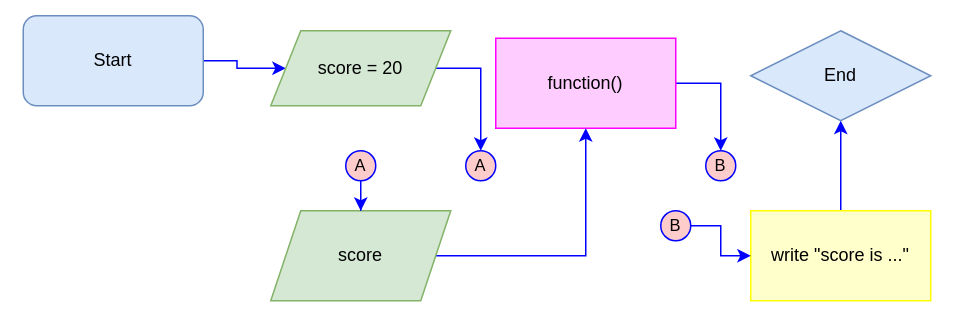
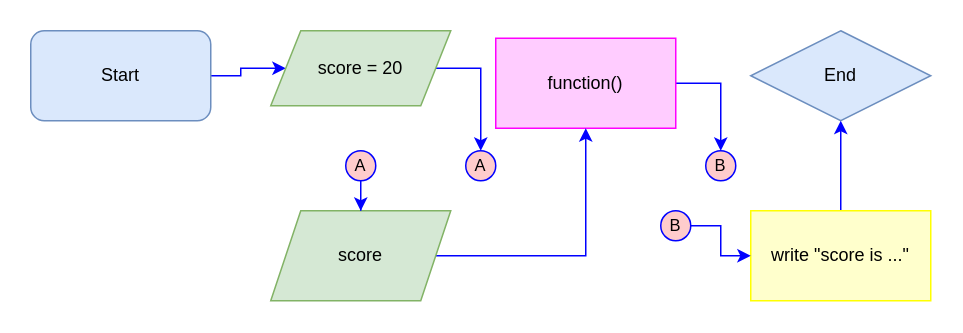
  <mxCell id="0" />
  <mxCell id="1" parent="0" />
  <mxCell id="2" style="edgeStyle=orthogonalEdgeStyle;shape=connector;rounded=0;orthogonalLoop=1;jettySize=auto;html=1;labelBackgroundColor=default;strokeColor=#0000FF;fontFamily=Helvetica;fontSize=10;fontColor=#0000FF;endArrow=classic;" parent="1" source="3" target="5" edge="1"><mxGeometry relative="1" as="geometry" /></mxCell>
- <mxCell id="3" value="Start" style="rounded=1;whiteSpace=wrap;html=1;fillColor=#dae8fc;strokeColor=#6c8ebf;" parent="1" vertex="1"><mxGeometry x="15" y="10" width="120" height="60" as="geometry" /></mxCell>
+ <mxCell id="3" value="Start" style="rounded=1;whiteSpace=wrap;html=1;fillColor=#dae8fc;strokeColor=#6c8ebf;" parent="1" vertex="1"><mxGeometry x="20" y="20" width="120" height="60" as="geometry" /></mxCell>
  <mxCell id="4" style="edgeStyle=orthogonalEdgeStyle;shape=connector;rounded=0;orthogonalLoop=1;jettySize=auto;html=1;labelBackgroundColor=default;strokeColor=#0000FF;fontFamily=Helvetica;fontSize=10;fontColor=#0000FF;endArrow=classic;" edge="1" parent="1" source="5" target="17"><mxGeometry relative="1" as="geometry" /></mxCell>
  <mxCell id="5" value="score = 20" style="shape=parallelogram;perimeter=parallelogramPerimeter;whiteSpace=wrap;html=1;fixedSize=1;fillColor=#d5e8d4;strokeColor=#82b366;" parent="1" vertex="1"><mxGeometry x="180" y="20" width="120" height="50" as="geometry" /></mxCell>
  <mxCell id="6" value="End" style="rhombus;whiteSpace=wrap;html=1;fillColor=#dae8fc;strokeColor=#6c8ebf;" parent="1" vertex="1"><mxGeometry x="500" y="20" width="120" height="60" as="geometry" /></mxCell>
  <mxCell id="7" style="edgeStyle=orthogonalEdgeStyle;shape=connector;rounded=0;orthogonalLoop=1;jettySize=auto;html=1;labelBackgroundColor=default;strokeColor=#0000FF;fontFamily=Helvetica;fontSize=10;fontColor=#0000FF;endArrow=classic;" edge="1" parent="1" source="8" target="18"><mxGeometry relative="1" as="geometry" /></mxCell>
  <mxCell id="8" value="function()" style="rounded=0;whiteSpace=wrap;html=1;fillColor=#FFCCFF;strokeColor=#FF00FF;" parent="1" vertex="1"><mxGeometry x="330" y="25" width="120" height="60" as="geometry" /></mxCell>
  <mxCell id="9" style="edgeStyle=orthogonalEdgeStyle;shape=connector;rounded=0;orthogonalLoop=1;jettySize=auto;html=1;labelBackgroundColor=default;strokeColor=#0000FF;fontFamily=Helvetica;fontSize=10;fontColor=#0000FF;endArrow=classic;" edge="1" parent="1" source="10" target="6"><mxGeometry relative="1" as="geometry" /></mxCell>
  <mxCell id="10" value="write &quot;score is ...&quot;" style="rounded=0;whiteSpace=wrap;html=1;fillColor=#FFFFCC;strokeColor=#FFFF00;" parent="1" vertex="1"><mxGeometry x="500" y="140" width="120" height="60" as="geometry" /></mxCell>
  <mxCell id="11" style="edgeStyle=orthogonalEdgeStyle;shape=connector;rounded=0;orthogonalLoop=1;jettySize=auto;html=1;labelBackgroundColor=default;strokeColor=#0000FF;fontFamily=Helvetica;fontSize=10;fontColor=#0000FF;endArrow=classic;" edge="1" parent="1" source="12" target="8"><mxGeometry relative="1" as="geometry" /></mxCell>
  <mxCell id="12" value="score" style="shape=parallelogram;perimeter=parallelogramPerimeter;whiteSpace=wrap;html=1;fixedSize=1;fillColor=#d5e8d4;strokeColor=#82b366;" vertex="1" parent="1"><mxGeometry x="180" y="140" width="120" height="60" as="geometry" /></mxCell>
  <mxCell id="13" style="edgeStyle=orthogonalEdgeStyle;shape=connector;rounded=0;orthogonalLoop=1;jettySize=auto;html=1;labelBackgroundColor=default;strokeColor=#0000FF;fontFamily=Helvetica;fontSize=10;fontColor=#0000FF;endArrow=classic;" edge="1" parent="1" source="14" target="12"><mxGeometry relative="1" as="geometry" /></mxCell>
  <mxCell id="14" value="A" style="ellipse;whiteSpace=wrap;html=1;aspect=fixed;fillColor=#FFCCCC;strokeColor=#0000FF;labelBackgroundColor=none;endArrow=classic;fontSize=11;rounded=0;" vertex="1" parent="1"><mxGeometry x="230" y="100" width="20" height="20" as="geometry" /></mxCell>
  <mxCell id="15" style="edgeStyle=orthogonalEdgeStyle;shape=connector;rounded=0;orthogonalLoop=1;jettySize=auto;html=1;labelBackgroundColor=default;strokeColor=#0000FF;fontFamily=Helvetica;fontSize=10;fontColor=#0000FF;endArrow=classic;" edge="1" parent="1" source="16" target="10"><mxGeometry relative="1" as="geometry"><mxPoint x="430" y="200" as="sourcePoint" /></mxGeometry></mxCell>
  <mxCell id="16" value="B" style="ellipse;whiteSpace=wrap;html=1;aspect=fixed;fillColor=#FFCCCC;strokeColor=#0000FF;labelBackgroundColor=none;endArrow=classic;fontSize=11;rounded=0;" vertex="1" parent="1"><mxGeometry x="440" y="140" width="20" height="20" as="geometry" /></mxCell>
  <mxCell id="17" value="A" style="ellipse;whiteSpace=wrap;html=1;aspect=fixed;fillColor=#FFCCCC;strokeColor=#0000FF;labelBackgroundColor=none;endArrow=classic;fontSize=11;rounded=0;" vertex="1" parent="1"><mxGeometry x="310" y="100" width="20" height="20" as="geometry" /></mxCell>
  <mxCell id="18" value="B" style="ellipse;whiteSpace=wrap;html=1;aspect=fixed;fillColor=#FFCCCC;strokeColor=#0000FF;labelBackgroundColor=none;endArrow=classic;fontSize=11;rounded=0;" vertex="1" parent="1"><mxGeometry x="470" y="100" width="20" height="20" as="geometry" /></mxCell>
